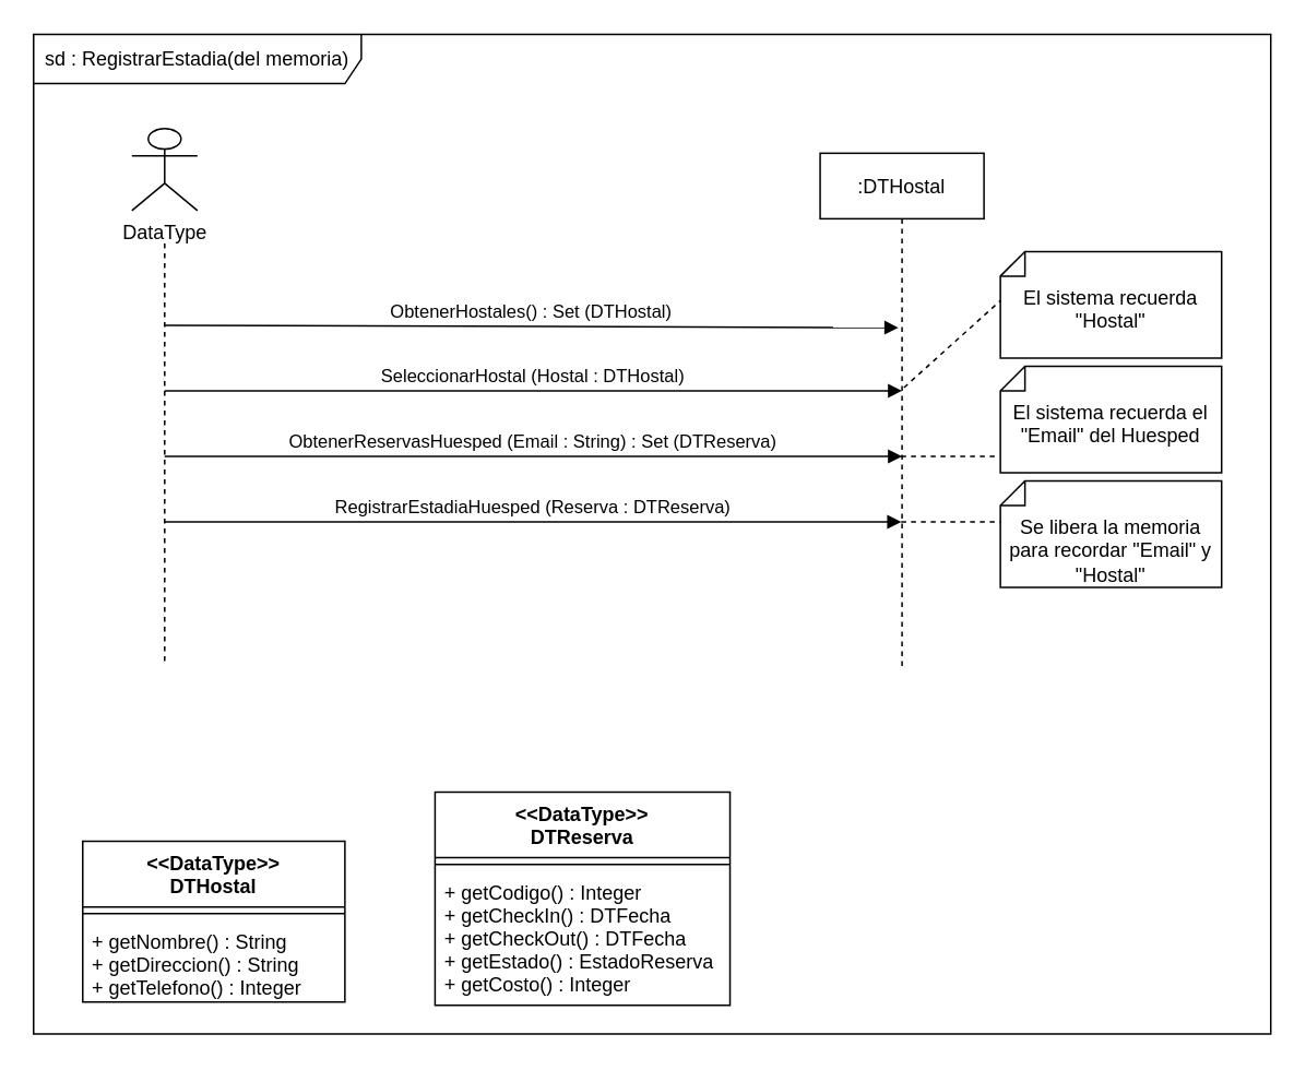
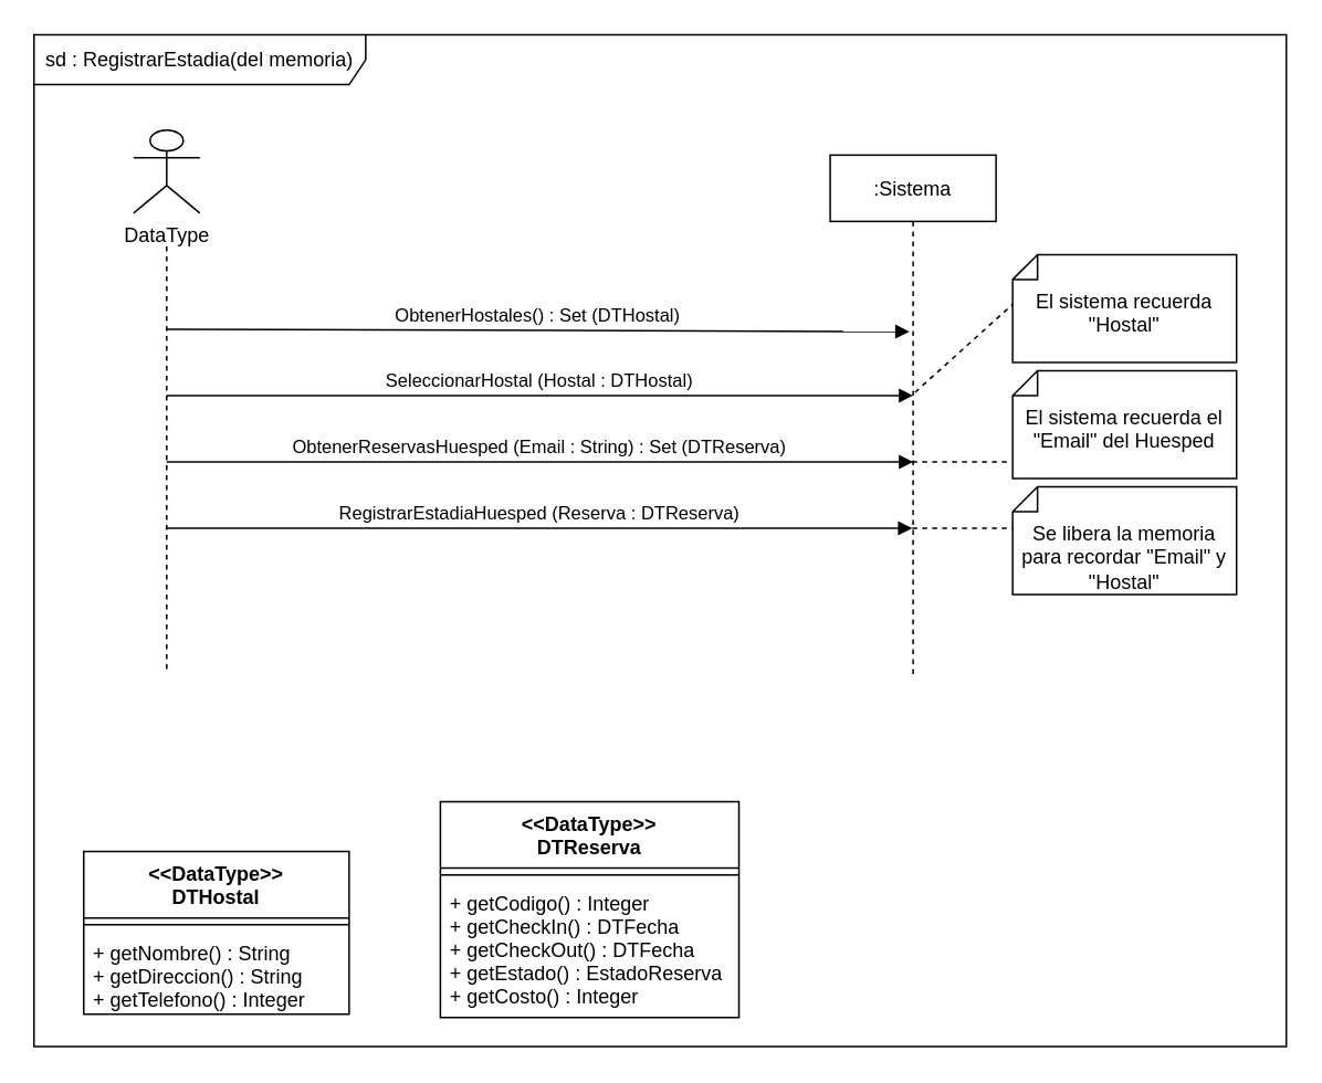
  <mxCell id="0" />
  <mxCell id="1" parent="0" />
  <mxCell id="2" value="sd : RegistrarEstadia(del memoria)" style="shape=umlFrame;whiteSpace=wrap;html=1;width=200;height=30;" parent="1" vertex="1"><mxGeometry x="20" y="20.5" width="755" height="610" as="geometry" /></mxCell>
- <mxCell id="3" value=":DTHostal" style="shape=umlLifeline;perimeter=lifelinePerimeter;container=1;collapsible=0;recursiveResize=0;rounded=0;shadow=0;strokeWidth=1;" parent="1" vertex="1"><mxGeometry x="500" y="93" width="100" height="315" as="geometry" /></mxCell>
+ <mxCell id="3" value=":Sistema" style="shape=umlLifeline;perimeter=lifelinePerimeter;container=1;collapsible=0;recursiveResize=0;rounded=0;shadow=0;strokeWidth=1;" parent="1" vertex="1"><mxGeometry x="500" y="93" width="100" height="315" as="geometry" /></mxCell>
  <mxCell id="4" value="DataType" style="shape=umlActor;verticalLabelPosition=bottom;verticalAlign=top;html=1;shadow=0;" parent="1" vertex="1"><mxGeometry x="80" y="78" width="40" height="50" as="geometry" /></mxCell>
  <mxCell id="5" value="" style="endArrow=none;dashed=1;html=1;rounded=0;" parent="1" edge="1"><mxGeometry width="50" height="50" relative="1" as="geometry"><mxPoint x="100" y="403" as="sourcePoint" /><mxPoint x="100" y="148" as="targetPoint" /></mxGeometry></mxCell>
  <mxCell id="6" value="RegistrarEstadiaHuesped (Reserva : DTReserva)" style="verticalAlign=bottom;endArrow=block;shadow=0;strokeWidth=1;" parent="1" target="3" edge="1"><mxGeometry relative="1" as="geometry"><mxPoint x="100" y="318" as="sourcePoint" /><mxPoint x="270" y="318" as="targetPoint" /></mxGeometry></mxCell>
  <mxCell id="7" value="SeleccionarHostal (Hostal : DTHostal)" style="verticalAlign=bottom;endArrow=block;shadow=0;strokeWidth=1;" parent="1" edge="1"><mxGeometry relative="1" as="geometry"><mxPoint x="100" y="238" as="sourcePoint" /><mxPoint x="550" y="238" as="targetPoint" /></mxGeometry></mxCell>
  <mxCell id="8" value="ObtenerHostales() : Set (DTHostal)" style="verticalAlign=bottom;endArrow=block;shadow=0;strokeWidth=1;entryX=0.478;entryY=0.338;entryDx=0;entryDy=0;entryPerimeter=0;" parent="1" target="3" edge="1"><mxGeometry relative="1" as="geometry"><mxPoint x="100" y="198" as="sourcePoint" /><mxPoint x="609.5" y="198" as="targetPoint" /></mxGeometry></mxCell>
  <mxCell id="9" value="ObtenerReservasHuesped (Email : String) : Set (DTReserva)" style="verticalAlign=bottom;endArrow=block;shadow=0;strokeWidth=1;" parent="1" edge="1"><mxGeometry relative="1" as="geometry"><mxPoint x="100" y="278" as="sourcePoint" /><mxPoint x="550" y="278" as="targetPoint" /></mxGeometry></mxCell>
  <mxCell id="10" value="Se libera la memoria para recordar &quot;Email&quot; y &quot;Hostal&quot;" style="shape=note2;boundedLbl=1;whiteSpace=wrap;html=1;size=15;verticalAlign=top;align=center;flipV=0;flipH=1;" parent="1" vertex="1"><mxGeometry x="610" y="293" width="135" height="65" as="geometry" /></mxCell>
  <mxCell id="11" value="El sistema recuerda el &quot;Email&quot; del Huesped" style="shape=note2;boundedLbl=1;whiteSpace=wrap;html=1;size=15;verticalAlign=top;align=center;flipV=0;flipH=1;" parent="1" vertex="1"><mxGeometry x="610" y="223" width="135" height="65" as="geometry" /></mxCell>
  <mxCell id="12" value="El sistema recuerda &quot;Hostal&quot;" style="shape=note2;boundedLbl=1;whiteSpace=wrap;html=1;size=15;verticalAlign=top;align=center;flipV=1;flipH=0;direction=west;" parent="1" vertex="1"><mxGeometry x="610" y="153" width="135" height="65" as="geometry" /></mxCell>
  <mxCell id="13" value="" style="endArrow=none;dashed=1;html=1;rounded=0;exitX=0.512;exitY=0.454;exitDx=0;exitDy=0;exitPerimeter=0;" parent="1" source="3" edge="1"><mxGeometry width="50" height="50" relative="1" as="geometry"><mxPoint x="560" y="233" as="sourcePoint" /><mxPoint x="610" y="183" as="targetPoint" /></mxGeometry></mxCell>
  <mxCell id="14" value="" style="endArrow=none;dashed=1;html=1;rounded=0;entryX=1.019;entryY=0.846;entryDx=0;entryDy=0;entryPerimeter=0;" parent="1" source="3" target="11" edge="1"><mxGeometry width="50" height="50" relative="1" as="geometry"><mxPoint x="560" y="323" as="sourcePoint" /><mxPoint x="610" y="273" as="targetPoint" /></mxGeometry></mxCell>
  <mxCell id="15" value="" style="endArrow=none;dashed=1;html=1;rounded=0;" parent="1" source="3" edge="1"><mxGeometry width="50" height="50" relative="1" as="geometry"><mxPoint x="580" y="343" as="sourcePoint" /><mxPoint x="610" y="318" as="targetPoint" /></mxGeometry></mxCell>
  <mxCell id="16" value="&lt;&lt;DataType&gt;&gt;&#10;DTHostal" style="swimlane;fontStyle=1;align=center;verticalAlign=top;childLayout=stackLayout;horizontal=1;startSize=40;horizontalStack=0;resizeParent=1;resizeParentMax=0;resizeLast=0;collapsible=1;marginBottom=0;" parent="1" vertex="1"><mxGeometry x="50" y="513" width="160" height="98" as="geometry"><mxRectangle x="340" y="360" width="100" height="26" as="alternateBounds" /></mxGeometry></mxCell>
  <mxCell id="17" value="" style="line;strokeWidth=1;fillColor=none;align=left;verticalAlign=middle;spacingTop=-1;spacingLeft=3;spacingRight=3;rotatable=0;labelPosition=right;points=[];portConstraint=eastwest;" parent="16" vertex="1"><mxGeometry y="40" width="160" height="8" as="geometry" /></mxCell>
  <mxCell id="18" value="+ getNombre() : String&#10;+ getDireccion() : String&#10;+ getTelefono() : Integer" style="text;strokeColor=none;fillColor=none;align=left;verticalAlign=top;spacingLeft=4;spacingRight=4;overflow=hidden;rotatable=0;points=[[0,0.5],[1,0.5]];portConstraint=eastwest;" parent="16" vertex="1"><mxGeometry y="48" width="160" height="50" as="geometry" /></mxCell>
  <mxCell id="19" value="&lt;&lt;DataType&gt;&gt;&#10;DTReserva" style="swimlane;fontStyle=1;align=center;verticalAlign=top;childLayout=stackLayout;horizontal=1;startSize=40;horizontalStack=0;resizeParent=1;resizeParentMax=0;resizeLast=0;collapsible=1;marginBottom=0;" parent="1" vertex="1"><mxGeometry x="265" y="483" width="180" height="130" as="geometry"><mxRectangle x="340" y="360" width="100" height="26" as="alternateBounds" /></mxGeometry></mxCell>
  <mxCell id="20" value="" style="line;strokeWidth=1;fillColor=none;align=left;verticalAlign=middle;spacingTop=-1;spacingLeft=3;spacingRight=3;rotatable=0;labelPosition=right;points=[];portConstraint=eastwest;" parent="19" vertex="1"><mxGeometry y="40" width="180" height="8" as="geometry" /></mxCell>
  <mxCell id="21" value="+ getCodigo() : Integer&#10;+ getCheckIn() : DTFecha&#10;+ getCheckOut() : DTFecha&#10;+ getEstado() : EstadoReserva&#10;+ getCosto() : Integer" style="text;strokeColor=none;fillColor=none;align=left;verticalAlign=top;spacingLeft=4;spacingRight=4;overflow=hidden;rotatable=0;points=[[0,0.5],[1,0.5]];portConstraint=eastwest;" parent="19" vertex="1"><mxGeometry y="48" width="180" height="82" as="geometry" /></mxCell>
